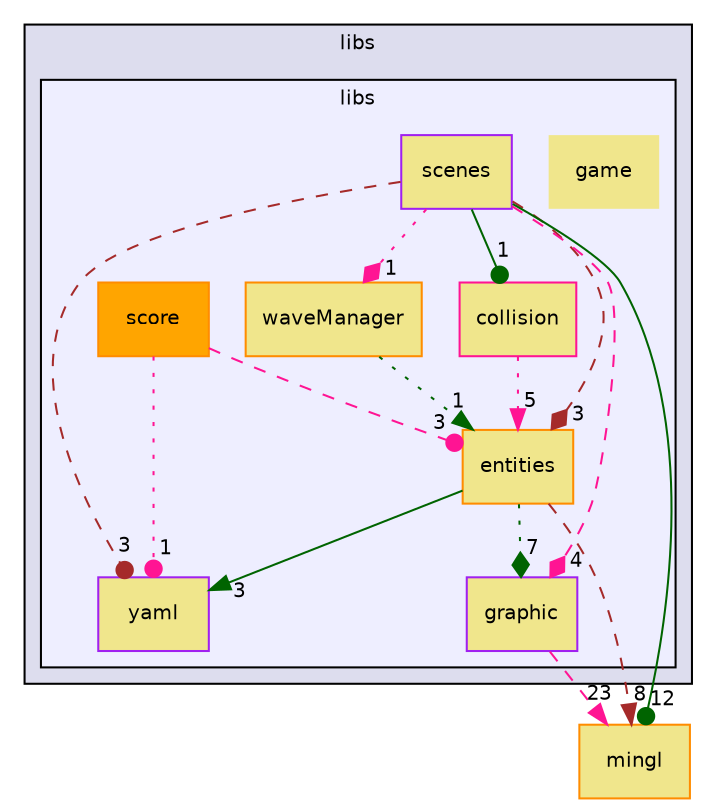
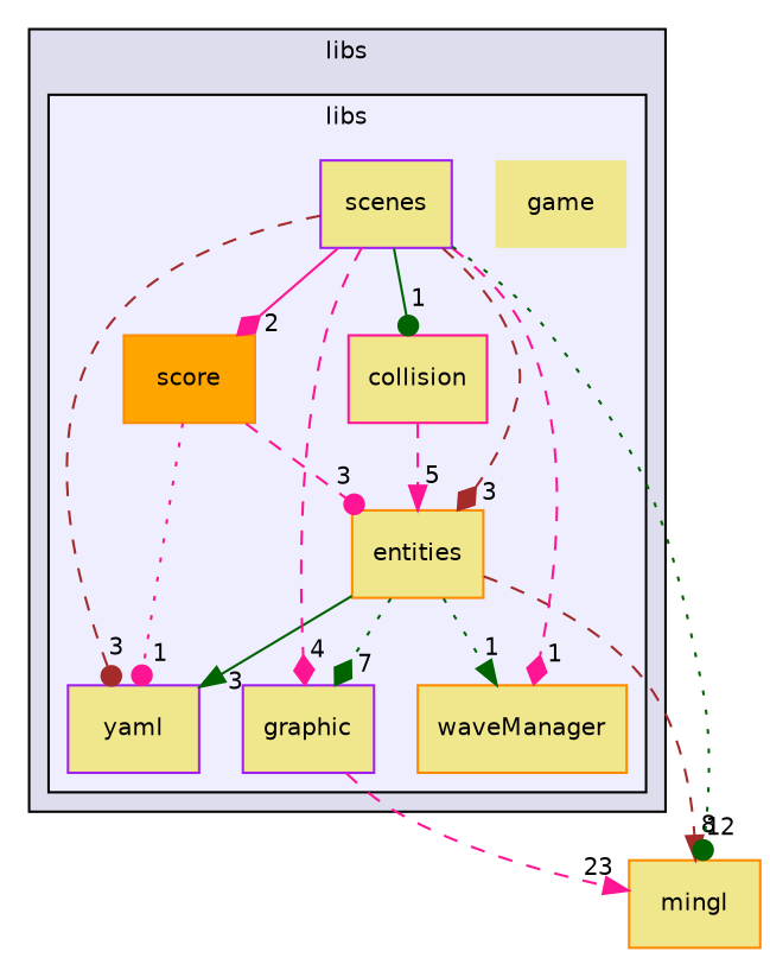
  digraph {
    compound=true
    node [color=darkorange fillcolor=khaki fontname=Helvetica fontsize=10 shape=box style=filled]
    edge [arrowhead=normal color=deeppink headlabel=3 labeldistance=1.5 labelfontname=Helvetica labelfontsize=10 style=dashed]
    n1 [color=brown label=game shape=plaintext]
    n2 [color=deeppink label=collision]
    n3 [label=entities]
    n4 [color=purple label=graphic]
    n5 [color=purple label=scenes]
    n6 [fillcolor=orange label=score]
    n7 [label=waveManager]
    n8 [color=purple label=yaml]
    n9 [label=mingl]
    subgraph cluster_1 {
      bgcolor="#ddddee"
      fontname=Helvetica
      fontsize=10
      label=libs
      pencolor=black
      subgraph cluster_2 {
        bgcolor="#eeeeff"
        fontname=Helvetica
        fontsize=10
        label=libs
        pencolor=black
        n1
        n2
        n3
        n4
        n5
        n6
        n7
        n8
      }
    }
-   n2 -> n3 [headlabel=5 style=dotted]
+   n2 -> n3 [headlabel=5]
    n3 -> n4 [arrowhead=diamond color=darkgreen headlabel=7 style=dotted]
    n3 -> n8 [color=darkgreen style=solid]
    n3 -> n9 [color=brown headlabel=8]
    n4 -> n9 [headlabel=23]
    n5 -> n2 [arrowhead=dot color=darkgreen headlabel=1 style=solid]
    n5 -> n3 [arrowhead=diamond color=brown]
    n5 -> n4 [arrowhead=diamond headlabel=4]
-   n5 -> n7 [arrowhead=diamond headlabel=1 style=dotted]
+   n5 -> n6 [arrowhead=diamond headlabel=2 style=solid]
+   n5 -> n7 [arrowhead=diamond headlabel=1]
    n5 -> n8 [arrowhead=dot color=brown]
-   n5 -> n9 [arrowhead=dot color=darkgreen headlabel=12 style=solid]
+   n5 -> n9 [arrowhead=dot color=darkgreen headlabel=12 style=dotted]
    n6 -> n3 [arrowhead=dot]
    n6 -> n8 [arrowhead=dot headlabel=1 style=dotted]
-   n7 -> n3 [color=darkgreen headlabel=1 style=dotted]
+   n3 -> n7 [color=darkgreen headlabel=1 style=dotted]
  }
